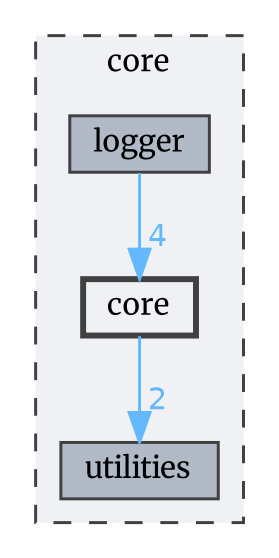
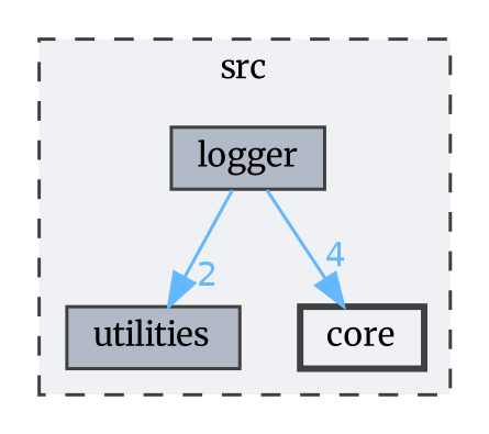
  digraph {
    compound=true
    fontname=Merriweather
    node [color=grey25 fillcolor="#b2b9c7" fontname=Merriweather fontsize=10 shape=box style=filled]
    edge [color=steelblue1 fontcolor=steelblue1 fontname=Merriweather fontsize=10 labeldistance=1.5 labelfontname=Helvetica labelfontsize=10]
    n1 [height=0.2 label=utilities width=0.4]
    n2 [height=0.2 label=logger width=0.4]
    n3 [fillcolor="#f0f1f4" height=0.2 label=core style="filled,bold" width=0.4]
    subgraph cluster_1 {
      bgcolor="#f0f1f4"
      fontsize=10
-     label=core
+     label=src
      pencolor=grey25
      style="filled,dashed"
      n1
      n2
      n3
    }
    n2 -> n3 [headlabel=4]
-   n3 -> n1 [headlabel=2]
+   n2 -> n1 [headlabel=2]
  }
